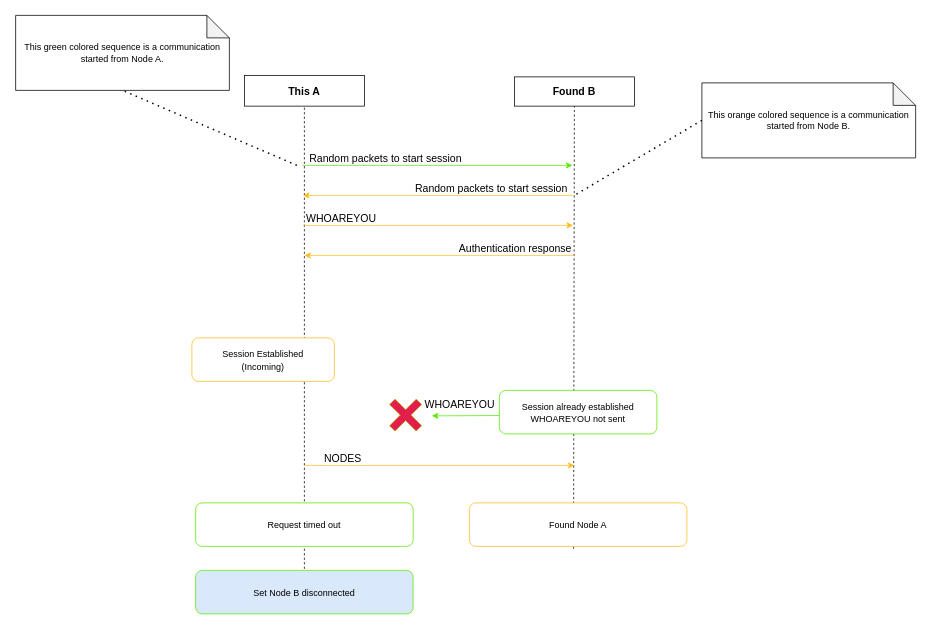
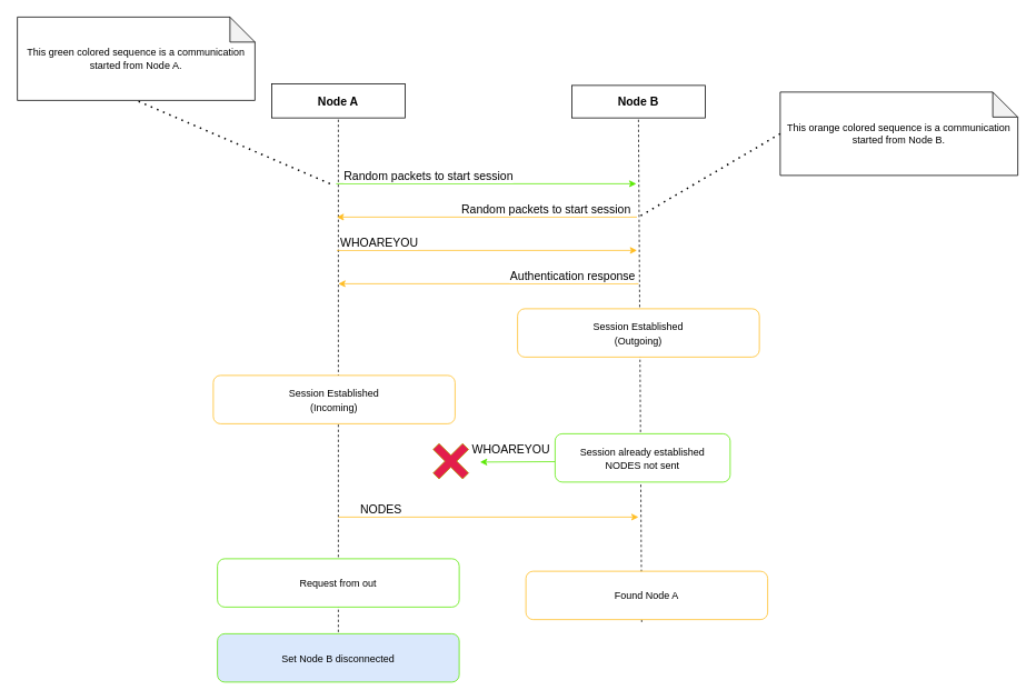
  <mxCell id="0" />
  <mxCell id="1" parent="0" />
- <mxCell id="2" value="This A" style="rounded=0;whiteSpace=wrap;html=1;fontSize=14;fontStyle=1" parent="1" vertex="1"><mxGeometry x="325" width="160" height="41" as="geometry" y="100" /></mxCell>
- <mxCell id="3" value="Found B" style="rounded=0;whiteSpace=wrap;html=1;fontSize=14;fontStyle=1" parent="1" vertex="1"><mxGeometry x="685" y="102" width="160" height="39" as="geometry" /></mxCell>
+ <mxCell id="2" value="Node A" style="rounded=0;whiteSpace=wrap;html=1;fontSize=14;fontStyle=1" parent="1" vertex="1"><mxGeometry x="325" width="160" height="41" as="geometry" y="100" /></mxCell>
+ <mxCell id="3" value="Node B" style="rounded=0;whiteSpace=wrap;html=1;fontSize=14;fontStyle=1" parent="1" vertex="1"><mxGeometry x="685" y="102" width="160" height="39" as="geometry" /></mxCell>
  <mxCell id="4" value="" style="endArrow=none;dashed=1;html=1;fontSize=12;entryX=0.5;entryY=1;entryDx=0;entryDy=0;startArrow=none;exitX=0.5;exitY=1;exitDx=0;exitDy=0;" parent="1" source="27" target="2" edge="1"><mxGeometry width="50" height="50" relative="1" as="geometry"><mxPoint x="405" y="980" as="sourcePoint" /><mxPoint x="855" y="340" as="targetPoint" /></mxGeometry></mxCell>
  <mxCell id="5" value="" style="endArrow=none;dashed=1;html=1;fontSize=12;entryX=0.5;entryY=1;entryDx=0;entryDy=0;exitX=0.479;exitY=1.052;exitDx=0;exitDy=0;exitPerimeter=0;" parent="1" target="3" edge="1" source="28"><mxGeometry width="50" height="50" relative="1" as="geometry"><mxPoint x="765" y="979" as="sourcePoint" /><mxPoint x="845" y="281" as="targetPoint" /></mxGeometry></mxCell>
  <mxCell id="6" value="This green colored sequence is a communication started from Node A." style="shape=note;whiteSpace=wrap;html=1;backgroundOutline=1;darkOpacity=0.05;" parent="1" vertex="1"><mxGeometry x="20" y="20" width="285" height="100" as="geometry" /></mxCell>
  <mxCell id="7" value="" style="endArrow=classic;html=1;fontSize=18;fillColor=#60a917;strokeColor=#58E800;" parent="1" edge="1"><mxGeometry x="-162.62" y="-180" width="50" height="50" as="geometry"><mxPoint x="402.38" y="220" as="sourcePoint" /><mxPoint x="762.38" y="220" as="targetPoint" /></mxGeometry></mxCell>
  <mxCell id="8" value="Random packets to start session" style="edgeLabel;html=1;align=center;verticalAlign=middle;resizable=0;points=[];fontSize=14;" parent="7" vertex="1" connectable="0"><mxGeometry relative="1" as="geometry"><mxPoint x="-70" y="-10" as="offset" /></mxGeometry></mxCell>
  <mxCell id="9" value="" style="endArrow=classic;html=1;fontSize=18;fillColor=#e3c800;strokeColor=#FFBC21;" parent="1" edge="1"><mxGeometry x="-151.87" y="-210" width="50" height="50" as="geometry"><mxPoint x="763.13" y="260" as="sourcePoint" /><mxPoint x="403.13" y="260" as="targetPoint" /></mxGeometry></mxCell>
  <mxCell id="10" value="Random packets to start session" style="edgeLabel;html=1;align=center;verticalAlign=middle;resizable=0;points=[];fontSize=14;" parent="9" vertex="1" connectable="0"><mxGeometry relative="1" as="geometry"><mxPoint x="70" y="-10" as="offset" /></mxGeometry></mxCell>
  <mxCell id="11" value="" style="endArrow=classic;html=1;fontSize=18;fillColor=#e3c800;strokeColor=#FFBC21;" parent="1" edge="1"><mxGeometry x="-141.75" y="-440" width="50" height="50" as="geometry"><mxPoint x="403.25" y="300" as="sourcePoint" /><mxPoint x="763.25" y="300" as="targetPoint" /></mxGeometry></mxCell>
  <mxCell id="12" value="WHOAREYOU" style="edgeLabel;html=1;align=center;verticalAlign=middle;resizable=0;points=[];fontSize=14;" parent="11" vertex="1" connectable="0"><mxGeometry relative="1" as="geometry"><mxPoint x="-130" y="-10" as="offset" /></mxGeometry></mxCell>
  <mxCell id="13" value="" style="endArrow=classic;html=1;fontSize=18;fillColor=#e3c800;strokeColor=#FFBC21;" parent="1" edge="1"><mxGeometry x="-150" y="-130" width="50" height="50" as="geometry"><mxPoint x="765" y="340" as="sourcePoint" /><mxPoint x="405" y="340" as="targetPoint" /></mxGeometry></mxCell>
  <mxCell id="14" value="Authentication response" style="edgeLabel;html=1;align=center;verticalAlign=middle;resizable=0;points=[];fontSize=14;" parent="13" vertex="1" connectable="0"><mxGeometry relative="1" as="geometry"><mxPoint x="100" y="-10" as="offset" /></mxGeometry></mxCell>
+ <mxCell id="15" value="&lt;span style=&quot;font-size: 12px&quot;&gt;Session Established&lt;/span&gt;&lt;br style=&quot;font-size: 12px&quot;&gt;&lt;span style=&quot;font-size: 12px&quot;&gt;(Outgoing)&lt;/span&gt;&lt;span style=&quot;font-size: 12px&quot;&gt;&lt;br&gt;&lt;/span&gt;" style="rounded=1;whiteSpace=wrap;html=1;fontSize=14;strokeColor=#FFBC21;" parent="1" vertex="1"><mxGeometry x="620" y="370" width="290" height="58" as="geometry" /></mxCell>
  <mxCell id="16" value="" style="endArrow=classic;html=1;fontSize=18;strokeColor=#58E800;" parent="1" edge="1"><mxGeometry x="100" y="43.5" width="50" height="50" as="geometry"><mxPoint x="665" y="553.5" as="sourcePoint" /><mxPoint x="575" y="554" as="targetPoint" /></mxGeometry></mxCell>
  <mxCell id="17" value="WHOAREYOU" style="edgeLabel;html=1;align=center;verticalAlign=middle;resizable=0;points=[];fontSize=14;" parent="16" vertex="1" connectable="0"><mxGeometry relative="1" as="geometry"><mxPoint x="-9" y="-15" as="offset" /></mxGeometry></mxCell>
- <mxCell id="18" value="&lt;span style=&quot;font-size: 12px&quot;&gt;Session Established&lt;br&gt;(Incoming)&lt;br&gt;&lt;/span&gt;" style="rounded=1;whiteSpace=wrap;html=1;fontSize=14;strokeColor=#FFBC21;" parent="1" vertex="1"><mxGeometry x="255" y="450" width="190" height="58" as="geometry" /></mxCell>
+ <mxCell id="18" value="&lt;span style=&quot;font-size: 12px&quot;&gt;Session Established&lt;br&gt;(Incoming)&lt;br&gt;&lt;/span&gt;" style="rounded=1;whiteSpace=wrap;html=1;fontSize=14;strokeColor=#FFBC21;" parent="1" vertex="1"><mxGeometry x="255" y="450" width="290" height="58" as="geometry" /></mxCell>
  <mxCell id="19" value="This orange colored sequence is a communication started from Node B." style="shape=note;whiteSpace=wrap;html=1;backgroundOutline=1;darkOpacity=0.05;" parent="1" vertex="1"><mxGeometry x="935" y="110" width="285" height="100" as="geometry" /></mxCell>
  <mxCell id="20" value="" style="endArrow=none;dashed=1;html=1;dashPattern=1 3;strokeWidth=2;fontSize=14;fontColor=#F7FF19;entryX=0.5;entryY=1;entryDx=0;entryDy=0;entryPerimeter=0;" parent="1" target="6" edge="1"><mxGeometry width="50" height="50" relative="1" as="geometry"><mxPoint x="395" y="220" as="sourcePoint" /><mxPoint x="-75" y="520" as="targetPoint" /></mxGeometry></mxCell>
  <mxCell id="21" value="" style="endArrow=none;dashed=1;html=1;dashPattern=1 3;strokeWidth=2;fontSize=14;fontColor=#F7FF19;exitX=0;exitY=0.5;exitDx=0;exitDy=0;exitPerimeter=0;" parent="1" source="19" edge="1"><mxGeometry width="50" height="50" relative="1" as="geometry"><mxPoint x="405" y="410" as="sourcePoint" /><mxPoint x="765" y="260" as="targetPoint" /></mxGeometry></mxCell>
  <mxCell id="22" value="" style="shape=cross;whiteSpace=wrap;html=1;fontSize=12;rotation=45;fillColor=#E31E4C;fontColor=#000000;strokeColor=#B09500;" parent="1" vertex="1"><mxGeometry x="515" y="528" width="50" height="50" as="geometry" /></mxCell>
  <mxCell id="23" value="" style="endArrow=classic;html=1;fontSize=18;fillColor=#e3c800;strokeColor=#FFBC21;" parent="1" edge="1"><mxGeometry x="-140" y="-120" width="50" height="50" as="geometry"><mxPoint x="405" y="620" as="sourcePoint" /><mxPoint x="765" y="620" as="targetPoint" /></mxGeometry></mxCell>
  <mxCell id="24" value="NODES" style="edgeLabel;html=1;align=center;verticalAlign=middle;resizable=0;points=[];fontSize=14;" parent="23" vertex="1" connectable="0"><mxGeometry relative="1" as="geometry"><mxPoint x="-130" y="-10" as="offset" /></mxGeometry></mxCell>
- <mxCell id="25" value="&lt;span style=&quot;font-size: 12px&quot;&gt;Session already established&lt;br&gt;WHOAREYOU not sent&lt;br&gt;&lt;/span&gt;" style="rounded=1;whiteSpace=wrap;html=1;fontSize=14;strokeColor=#58E800;" parent="1" vertex="1"><mxGeometry x="665" y="520" width="210" height="58" as="geometry" /></mxCell>
- <mxCell id="26" value="&lt;span style=&quot;font-size: 12px&quot;&gt;Request timed out&lt;br&gt;&lt;/span&gt;" style="rounded=1;whiteSpace=wrap;html=1;fontSize=14;strokeColor=#58E800;" parent="1" vertex="1"><mxGeometry x="260" y="670" width="290" height="58" as="geometry" /></mxCell>
+ <mxCell id="25" value="&lt;span style=&quot;font-size: 12px&quot;&gt;Session already established&lt;br&gt;NODES not sent&lt;br&gt;&lt;/span&gt;" style="rounded=1;whiteSpace=wrap;html=1;fontSize=14;strokeColor=#58E800;" parent="1" vertex="1"><mxGeometry x="665" y="520" width="210" height="58" as="geometry" /></mxCell>
+ <mxCell id="26" value="&lt;span style=&quot;font-size: 12px&quot;&gt;Request from out&lt;br&gt;&lt;/span&gt;" style="rounded=1;whiteSpace=wrap;html=1;fontSize=14;strokeColor=#58E800;" parent="1" vertex="1"><mxGeometry x="260" y="670" width="290" height="58" as="geometry" /></mxCell>
  <mxCell id="27" value="&lt;span style=&quot;font-size: 12px&quot;&gt;Set Node B disconnected&lt;br&gt;&lt;/span&gt;" style="rounded=1;whiteSpace=wrap;html=1;fontSize=14;strokeColor=#58E800;fillColor=#dae8fc;" parent="1" vertex="1"><mxGeometry x="260" y="760" width="290" height="58" as="geometry" /></mxCell>
- <mxCell id="28" value="&lt;span style=&quot;font-size: 12px&quot;&gt;Found Node A&lt;br&gt;&lt;/span&gt;" style="rounded=1;whiteSpace=wrap;html=1;fontSize=14;strokeColor=#FFBC21;" vertex="1" parent="1"><mxGeometry x="625" y="670" width="290" height="58" as="geometry" /></mxCell>
+ <mxCell id="28" value="&lt;span style=&quot;font-size: 12px&quot;&gt;Found Node A&lt;br&gt;&lt;/span&gt;" style="rounded=1;whiteSpace=wrap;html=1;fontSize=14;strokeColor=#FFBC21;" vertex="1" parent="1"><mxGeometry x="630" y="685" width="290" height="58" as="geometry" /></mxCell>
